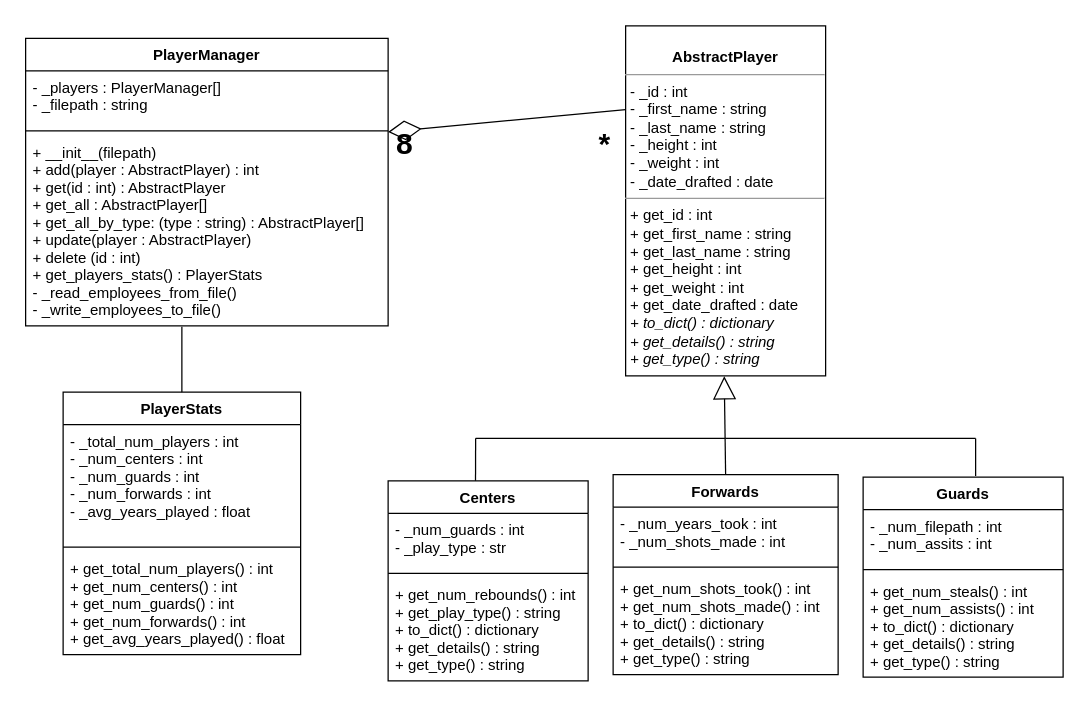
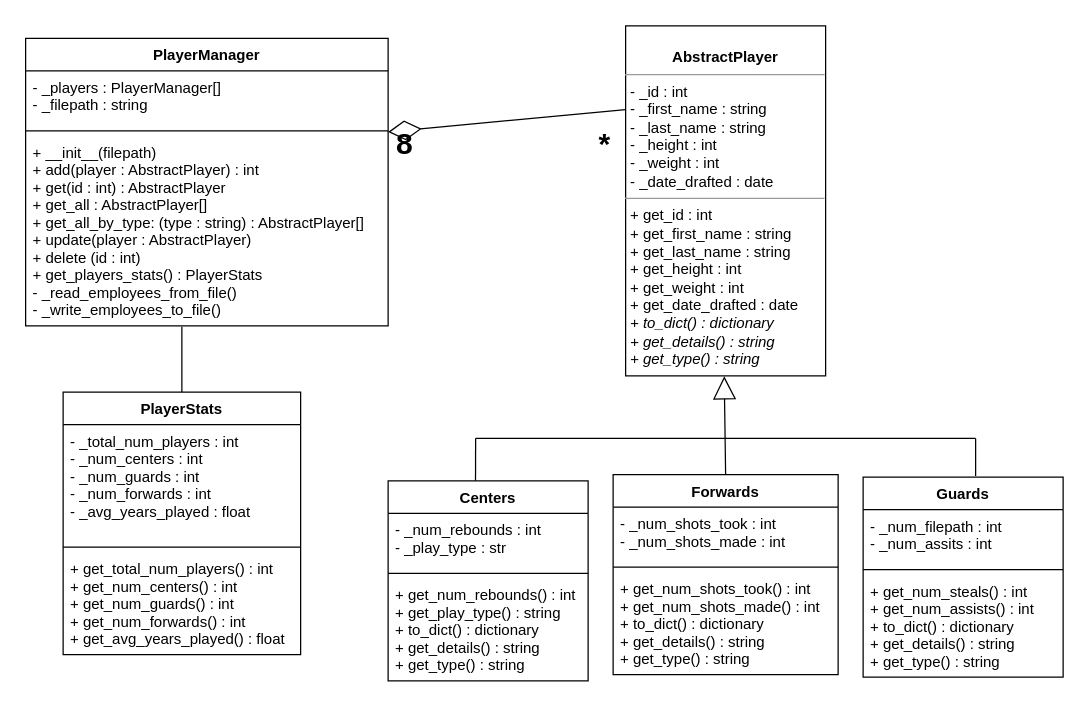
  <mxCell id="0" />
  <mxCell id="1" parent="0" />
  <mxCell id="2" value="PlayerManager" style="swimlane;fontStyle=1;align=center;verticalAlign=top;childLayout=stackLayout;horizontal=1;startSize=26;horizontalStack=0;resizeParent=1;resizeParentMax=0;resizeLast=0;collapsible=1;marginBottom=0;" parent="1" vertex="1"><mxGeometry x="20" y="30" width="290" height="230" as="geometry" /></mxCell>
  <mxCell id="3" value="- _players : PlayerManager[]&#10;- _filepath : string" style="text;strokeColor=none;fillColor=none;align=left;verticalAlign=top;spacingLeft=4;spacingRight=4;overflow=hidden;rotatable=0;points=[[0,0.5],[1,0.5]];portConstraint=eastwest;" parent="2" vertex="1"><mxGeometry y="26" width="290" height="44" as="geometry" /></mxCell>
  <mxCell id="4" value="" style="line;strokeWidth=1;fillColor=none;align=left;verticalAlign=middle;spacingTop=-1;spacingLeft=3;spacingRight=3;rotatable=0;labelPosition=right;points=[];portConstraint=eastwest;" parent="2" vertex="1"><mxGeometry y="70" width="290" height="8" as="geometry" /></mxCell>
  <mxCell id="5" value="+ __init__(filepath)&#10;+ add(player : AbstractPlayer) : int&#10;+ get(id : int) : AbstractPlayer&#10;+ get_all : AbstractPlayer[]&#10;+ get_all_by_type: (type : string) : AbstractPlayer[]&#10;+ update(player : AbstractPlayer)&#10;+ delete (id : int)&#10;+ get_players_stats() : PlayerStats&#10;- _read_employees_from_file()&#10;- _write_employees_to_file()&#10;" style="text;strokeColor=none;fillColor=none;align=left;verticalAlign=top;spacingLeft=4;spacingRight=4;overflow=hidden;rotatable=0;points=[[0,0.5],[1,0.5]];portConstraint=eastwest;" parent="2" vertex="1"><mxGeometry y="78" width="290" height="152" as="geometry" /></mxCell>
  <mxCell id="6" value="PlayerStats" style="swimlane;fontStyle=1;align=center;verticalAlign=top;childLayout=stackLayout;horizontal=1;startSize=26;horizontalStack=0;resizeParent=1;resizeParentMax=0;resizeLast=0;collapsible=1;marginBottom=0;" parent="1" vertex="1"><mxGeometry x="50" y="313" width="190" height="210" as="geometry" /></mxCell>
  <mxCell id="7" value="- _total_num_players : int&#10;- _num_centers : int&#10;- _num_guards : int&#10;- _num_forwards : int&#10;- _avg_years_played : float&#10;" style="text;strokeColor=none;fillColor=none;align=left;verticalAlign=top;spacingLeft=4;spacingRight=4;overflow=hidden;rotatable=0;points=[[0,0.5],[1,0.5]];portConstraint=eastwest;" parent="6" vertex="1"><mxGeometry y="26" width="190" height="94" as="geometry" /></mxCell>
  <mxCell id="8" value="" style="line;strokeWidth=1;fillColor=none;align=left;verticalAlign=middle;spacingTop=-1;spacingLeft=3;spacingRight=3;rotatable=0;labelPosition=right;points=[];portConstraint=eastwest;" parent="6" vertex="1"><mxGeometry y="120" width="190" height="8" as="geometry" /></mxCell>
  <mxCell id="9" value="+ get_total_num_players() : int&#10;+ get_num_centers() : int&#10;+ get_num_guards() : int&#10;+ get_num_forwards() : int&#10;+ get_avg_years_played() : float" style="text;strokeColor=none;fillColor=none;align=left;verticalAlign=top;spacingLeft=4;spacingRight=4;overflow=hidden;rotatable=0;points=[[0,0.5],[1,0.5]];portConstraint=eastwest;" parent="6" vertex="1"><mxGeometry y="128" width="190" height="82" as="geometry" /></mxCell>
  <mxCell id="10" value="Centers" style="swimlane;fontStyle=1;align=center;verticalAlign=top;childLayout=stackLayout;horizontal=1;startSize=26;horizontalStack=0;resizeParent=1;resizeParentMax=0;resizeLast=0;collapsible=1;marginBottom=0;" parent="1" vertex="1"><mxGeometry x="310" y="384" width="160" height="160" as="geometry" /></mxCell>
- <mxCell id="11" value="- _num_guards : int&#10;- _play_type : str" style="text;strokeColor=none;fillColor=none;align=left;verticalAlign=top;spacingLeft=4;spacingRight=4;overflow=hidden;rotatable=0;points=[[0,0.5],[1,0.5]];portConstraint=eastwest;" parent="10" vertex="1"><mxGeometry y="26" width="160" height="44" as="geometry" /></mxCell>
+ <mxCell id="11" value="- _num_rebounds : int&#10;- _play_type : str" style="text;strokeColor=none;fillColor=none;align=left;verticalAlign=top;spacingLeft=4;spacingRight=4;overflow=hidden;rotatable=0;points=[[0,0.5],[1,0.5]];portConstraint=eastwest;" parent="10" vertex="1"><mxGeometry y="26" width="160" height="44" as="geometry" /></mxCell>
  <mxCell id="12" value="" style="line;strokeWidth=1;fillColor=none;align=left;verticalAlign=middle;spacingTop=-1;spacingLeft=3;spacingRight=3;rotatable=0;labelPosition=right;points=[];portConstraint=eastwest;" parent="10" vertex="1"><mxGeometry y="70" width="160" height="8" as="geometry" /></mxCell>
  <mxCell id="13" value="+ get_num_rebounds() : int&#10;+ get_play_type() : string&#10;+ to_dict() : dictionary&#10;+ get_details() : string&#10;+ get_type() : string" style="text;strokeColor=none;fillColor=none;align=left;verticalAlign=top;spacingLeft=4;spacingRight=4;overflow=hidden;rotatable=0;points=[[0,0.5],[1,0.5]];portConstraint=eastwest;" parent="10" vertex="1"><mxGeometry y="78" width="160" height="82" as="geometry" /></mxCell>
  <mxCell id="14" value="Forwards" style="swimlane;fontStyle=1;align=center;verticalAlign=top;childLayout=stackLayout;horizontal=1;startSize=26;horizontalStack=0;resizeParent=1;resizeParentMax=0;resizeLast=0;collapsible=1;marginBottom=0;" parent="1" vertex="1"><mxGeometry x="490" y="379" width="180" height="160" as="geometry" /></mxCell>
- <mxCell id="15" value="- _num_years_took : int&#10;- _num_shots_made : int" style="text;strokeColor=none;fillColor=none;align=left;verticalAlign=top;spacingLeft=4;spacingRight=4;overflow=hidden;rotatable=0;points=[[0,0.5],[1,0.5]];portConstraint=eastwest;" parent="14" vertex="1"><mxGeometry y="26" width="180" height="44" as="geometry" /></mxCell>
+ <mxCell id="15" value="- _num_shots_took : int&#10;- _num_shots_made : int" style="text;strokeColor=none;fillColor=none;align=left;verticalAlign=top;spacingLeft=4;spacingRight=4;overflow=hidden;rotatable=0;points=[[0,0.5],[1,0.5]];portConstraint=eastwest;" parent="14" vertex="1"><mxGeometry y="26" width="180" height="44" as="geometry" /></mxCell>
  <mxCell id="16" value="" style="line;strokeWidth=1;fillColor=none;align=left;verticalAlign=middle;spacingTop=-1;spacingLeft=3;spacingRight=3;rotatable=0;labelPosition=right;points=[];portConstraint=eastwest;" parent="14" vertex="1"><mxGeometry y="70" width="180" height="8" as="geometry" /></mxCell>
  <mxCell id="17" value="+ get_num_shots_took() : int&#10;+ get_num_shots_made() : int&#10;+ to_dict() : dictionary&#10;+ get_details() : string&#10;+ get_type() : string" style="text;strokeColor=none;fillColor=none;align=left;verticalAlign=top;spacingLeft=4;spacingRight=4;overflow=hidden;rotatable=0;points=[[0,0.5],[1,0.5]];portConstraint=eastwest;" parent="14" vertex="1"><mxGeometry y="78" width="180" height="82" as="geometry" /></mxCell>
  <mxCell id="18" value="Guards" style="swimlane;fontStyle=1;align=center;verticalAlign=top;childLayout=stackLayout;horizontal=1;startSize=26;horizontalStack=0;resizeParent=1;resizeParentMax=0;resizeLast=0;collapsible=1;marginBottom=0;" parent="1" vertex="1"><mxGeometry x="690" y="381" width="160" height="160" as="geometry" /></mxCell>
  <mxCell id="19" value="- _num_filepath : int&#10;- _num_assits : int" style="text;strokeColor=none;fillColor=none;align=left;verticalAlign=top;spacingLeft=4;spacingRight=4;overflow=hidden;rotatable=0;points=[[0,0.5],[1,0.5]];portConstraint=eastwest;" parent="18" vertex="1"><mxGeometry y="26" width="160" height="44" as="geometry" /></mxCell>
  <mxCell id="20" value="" style="line;strokeWidth=1;fillColor=none;align=left;verticalAlign=middle;spacingTop=-1;spacingLeft=3;spacingRight=3;rotatable=0;labelPosition=right;points=[];portConstraint=eastwest;" parent="18" vertex="1"><mxGeometry y="70" width="160" height="8" as="geometry" /></mxCell>
  <mxCell id="21" value="+ get_num_steals() : int&#10;+ get_num_assists() : int&#10;+ to_dict() : dictionary&#10;+ get_details() : string&#10;+ get_type() : string" style="text;strokeColor=none;fillColor=none;align=left;verticalAlign=top;spacingLeft=4;spacingRight=4;overflow=hidden;rotatable=0;points=[[0,0.5],[1,0.5]];portConstraint=eastwest;" parent="18" vertex="1"><mxGeometry y="78" width="160" height="82" as="geometry" /></mxCell>
  <mxCell id="22" value="" style="endArrow=none;html=1;entryX=0.431;entryY=1.004;entryDx=0;entryDy=0;entryPerimeter=0;exitX=0.5;exitY=0;exitDx=0;exitDy=0;" parent="1" source="6" target="5" edge="1"><mxGeometry width="50" height="50" relative="1" as="geometry"><mxPoint x="90" y="280" as="sourcePoint" /><mxPoint x="140" y="230" as="targetPoint" /></mxGeometry></mxCell>
  <mxCell id="23" value="" style="endArrow=block;endSize=16;endFill=0;html=1;entryX=0.493;entryY=1.002;entryDx=0;entryDy=0;entryPerimeter=0;exitX=0.5;exitY=0;exitDx=0;exitDy=0;" parent="1" source="14" edge="1"><mxGeometry width="160" relative="1" as="geometry"><mxPoint x="579" y="340" as="sourcePoint" /><mxPoint x="578.88" y="300.284" as="targetPoint" /></mxGeometry></mxCell>
  <mxCell id="24" value="" style="endArrow=none;html=1;" parent="1" edge="1"><mxGeometry width="50" height="50" relative="1" as="geometry"><mxPoint x="380" y="350" as="sourcePoint" /><mxPoint x="580" y="350" as="targetPoint" /></mxGeometry></mxCell>
  <mxCell id="25" value="" style="endArrow=none;html=1;" parent="1" edge="1"><mxGeometry width="50" height="50" relative="1" as="geometry"><mxPoint x="580" y="350" as="sourcePoint" /><mxPoint x="780" y="350" as="targetPoint" /></mxGeometry></mxCell>
  <mxCell id="26" value="" style="endArrow=none;html=1;exitX=0.437;exitY=-0.001;exitDx=0;exitDy=0;exitPerimeter=0;" parent="1" source="10" edge="1"><mxGeometry width="50" height="50" relative="1" as="geometry"><mxPoint x="20" y="610" as="sourcePoint" /><mxPoint x="380" y="350" as="targetPoint" /></mxGeometry></mxCell>
  <mxCell id="27" value="" style="endArrow=none;html=1;" parent="1" edge="1"><mxGeometry width="50" height="50" relative="1" as="geometry"><mxPoint x="780" y="380" as="sourcePoint" /><mxPoint x="780" y="350" as="targetPoint" /></mxGeometry></mxCell>
  <mxCell id="28" value="" style="endArrow=diamondThin;endFill=0;endSize=24;html=1;entryX=1;entryY=0.612;entryDx=0;entryDy=0;entryPerimeter=0;exitX=0;exitY=0.329;exitDx=0;exitDy=0;exitPerimeter=0;" parent="1" target="4" edge="1"><mxGeometry width="160" relative="1" as="geometry"><mxPoint x="500" y="86.926" as="sourcePoint" /><mxPoint x="180" y="560" as="targetPoint" /></mxGeometry></mxCell>
  <mxCell id="29" value="8" style="text;strokeColor=none;fillColor=none;html=1;fontSize=24;fontStyle=1;verticalAlign=middle;align=center;" parent="1" vertex="1"><mxGeometry x="305" y="95" width="35" height="40" as="geometry" /></mxCell>
  <mxCell id="30" value="*" style="text;strokeColor=none;fillColor=none;html=1;fontSize=24;fontStyle=1;verticalAlign=middle;align=center;" parent="1" vertex="1"><mxGeometry x="465" y="95" width="35" height="40" as="geometry" /></mxCell>
  <mxCell id="31" value="&lt;p style=&quot;margin: 0px ; margin-top: 4px ; text-align: center&quot;&gt;&lt;br&gt;&lt;b&gt;AbstractPlayer&lt;/b&gt;&lt;/p&gt;&lt;hr size=&quot;1&quot;&gt;&lt;p style=&quot;margin: 0px ; margin-left: 4px&quot;&gt;- _id : int&lt;br style=&quot;padding: 0px ; margin: 0px&quot;&gt;- _first_name : string&lt;br style=&quot;padding: 0px ; margin: 0px&quot;&gt;- _last_name : string&lt;br style=&quot;padding: 0px ; margin: 0px&quot;&gt;- _height : int&lt;br style=&quot;padding: 0px ; margin: 0px&quot;&gt;- _weight : int&lt;br style=&quot;padding: 0px ; margin: 0px&quot;&gt;- _date_drafted : date&lt;br&gt;&lt;/p&gt;&lt;hr size=&quot;1&quot;&gt;&lt;p style=&quot;margin: 0px ; margin-left: 4px&quot;&gt;+ get_id : int&lt;br style=&quot;padding: 0px ; margin: 0px&quot;&gt;+ get_first_name : string&lt;br style=&quot;padding: 0px ; margin: 0px&quot;&gt;+ get_last_name : string&lt;br style=&quot;padding: 0px ; margin: 0px&quot;&gt;+ get_height : int&lt;br style=&quot;padding: 0px ; margin: 0px&quot;&gt;+ get_weight : int&lt;br style=&quot;padding: 0px ; margin: 0px&quot;&gt;+ get_date_drafted : date&lt;br style=&quot;padding: 0px ; margin: 0px&quot;&gt;&lt;i&gt;+ to_dict() : dictionary&lt;br style=&quot;padding: 0px ; margin: 0px&quot;&gt;+ get_details() : string&lt;br style=&quot;padding: 0px ; margin: 0px&quot;&gt;+ get_type() : string&lt;/i&gt;&lt;br&gt;&lt;/p&gt;" style="verticalAlign=top;align=left;overflow=fill;fontSize=12;fontFamily=Helvetica;html=1;" vertex="1" parent="1"><mxGeometry x="500" y="20" width="160" height="280" as="geometry" /></mxCell>
